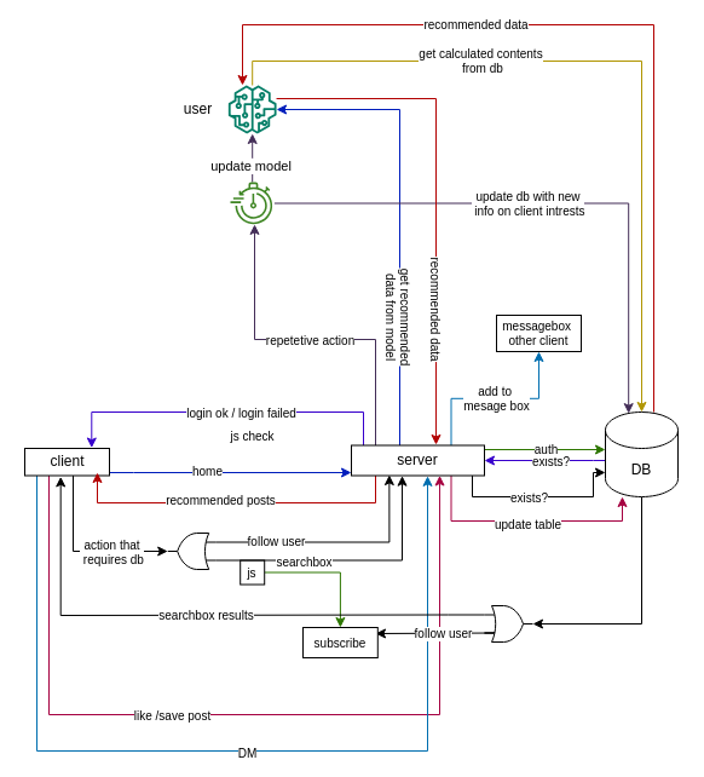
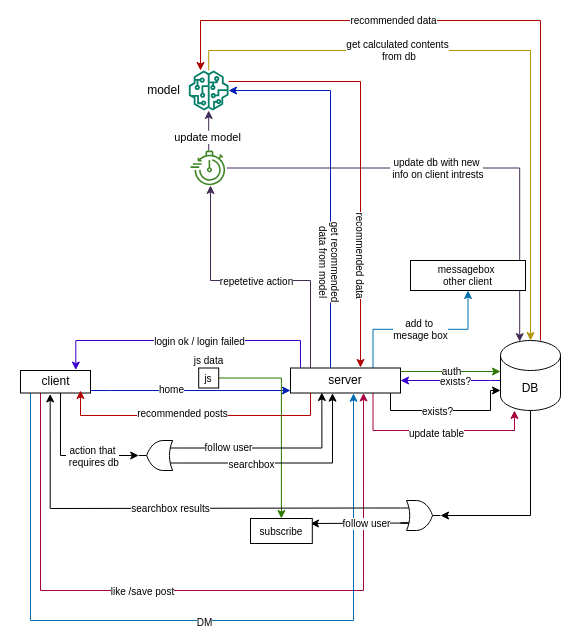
  <mxCell id="0" />
  <mxCell id="1" parent="0" />
  <mxCell id="2" value="" style="edgeStyle=orthogonalEdgeStyle;rounded=0;orthogonalLoop=1;jettySize=auto;html=1;fillColor=#0050ef;strokeColor=#001DBC;" edge="1" parent="1" source="10" target="33"><mxGeometry relative="1" as="geometry"><Array as="points"><mxPoint x="110" y="390" /><mxPoint x="110" y="390" /></Array></mxGeometry></mxCell>
  <mxCell id="3" value="home" style="edgeLabel;html=1;align=center;verticalAlign=middle;resizable=0;points=[];fontSize=10;" vertex="1" connectable="0" parent="2"><mxGeometry x="-0.091" relative="1" as="geometry"><mxPoint x="-11" y="-2" as="offset" /></mxGeometry></mxCell>
  <mxCell id="4" style="edgeStyle=orthogonalEdgeStyle;rounded=0;orthogonalLoop=1;jettySize=auto;html=1;entryX=1;entryY=0.5;entryDx=0;entryDy=0;entryPerimeter=0;fontSize=10;" edge="1" parent="1" source="10" target="57"><mxGeometry relative="1" as="geometry"><Array as="points"><mxPoint x="60" y="455" /></Array></mxGeometry></mxCell>
  <mxCell id="5" value="action that&lt;br&gt;&amp;nbsp;requires db" style="edgeLabel;html=1;align=center;verticalAlign=middle;resizable=0;points=[];fontSize=10;rotation=0;" vertex="1" connectable="0" parent="4"><mxGeometry x="0.027" y="1" relative="1" as="geometry"><mxPoint x="22" y="1" as="offset" /></mxGeometry></mxCell>
  <mxCell id="6" style="edgeStyle=orthogonalEdgeStyle;rounded=0;orthogonalLoop=1;jettySize=auto;html=1;fontSize=10;entryX=0.664;entryY=0.999;entryDx=0;entryDy=0;fillColor=#d80073;strokeColor=#A50040;entryPerimeter=0;" edge="1" parent="1" source="10" target="33"><mxGeometry relative="1" as="geometry"><mxPoint x="55" y="621.667" as="targetPoint" /><Array as="points"><mxPoint x="40" y="590" /><mxPoint x="363" y="590" /></Array></mxGeometry></mxCell>
  <mxCell id="7" value="like /save post" style="edgeLabel;html=1;align=center;verticalAlign=middle;resizable=0;points=[];fontSize=10;" vertex="1" connectable="0" parent="6"><mxGeometry x="-0.27" relative="1" as="geometry"><mxPoint x="37" as="offset" /></mxGeometry></mxCell>
  <mxCell id="8" style="edgeStyle=orthogonalEdgeStyle;rounded=0;orthogonalLoop=1;jettySize=auto;html=1;entryX=0.573;entryY=1.014;entryDx=0;entryDy=0;entryPerimeter=0;fontSize=10;fillColor=#1ba1e2;strokeColor=#006EAF;" edge="1" parent="1" source="10" target="33"><mxGeometry relative="1" as="geometry"><Array as="points"><mxPoint x="30" y="620" /><mxPoint x="353" y="620" /></Array></mxGeometry></mxCell>
  <mxCell id="9" value="DM" style="edgeLabel;html=1;align=center;verticalAlign=middle;resizable=0;points=[];fontSize=10;" vertex="1" connectable="0" parent="8"><mxGeometry x="0.032" y="-1" relative="1" as="geometry"><mxPoint as="offset" /></mxGeometry></mxCell>
  <mxCell id="10" value="client" style="html=1;" vertex="1" parent="1"><mxGeometry x="20" y="370" width="70" height="22.5" as="geometry" /></mxCell>
  <mxCell id="11" style="edgeStyle=orthogonalEdgeStyle;rounded=0;orthogonalLoop=1;jettySize=auto;html=1;fontSize=10;fillColor=#e51400;strokeColor=#B20000;" edge="1" parent="1" source="16" target="43"><mxGeometry relative="1" as="geometry"><Array as="points"><mxPoint x="540" y="20" /><mxPoint x="200" y="20" /></Array></mxGeometry></mxCell>
  <mxCell id="12" value="recommended data" style="edgeLabel;html=1;align=center;verticalAlign=middle;resizable=0;points=[];fontSize=10;" vertex="1" connectable="0" parent="11"><mxGeometry x="0.317" y="-1" relative="1" as="geometry"><mxPoint as="offset" /></mxGeometry></mxCell>
  <mxCell id="13" style="edgeStyle=orthogonalEdgeStyle;rounded=0;orthogonalLoop=1;jettySize=auto;html=1;fontSize=10;fillColor=#6a00ff;strokeColor=#3700CC;" edge="1" parent="1" source="16" target="33"><mxGeometry relative="1" as="geometry"><Array as="points"><mxPoint x="490" y="380" /><mxPoint x="490" y="380" /></Array></mxGeometry></mxCell>
  <mxCell id="14" value="exists?" style="edgeLabel;html=1;align=center;verticalAlign=middle;resizable=0;points=[];fontSize=10;" vertex="1" connectable="0" parent="13"><mxGeometry x="-0.072" relative="1" as="geometry"><mxPoint as="offset" /></mxGeometry></mxCell>
  <mxCell id="15" style="edgeStyle=orthogonalEdgeStyle;rounded=0;orthogonalLoop=1;jettySize=auto;html=1;entryX=1;entryY=0.5;entryDx=0;entryDy=0;entryPerimeter=0;fontSize=10;" edge="1" parent="1" source="16" target="52"><mxGeometry relative="1" as="geometry"><Array as="points"><mxPoint x="530" y="515" /></Array></mxGeometry></mxCell>
  <mxCell id="16" value="DB" style="shape=cylinder3;whiteSpace=wrap;html=1;boundedLbl=1;backgroundOutline=1;size=15;" vertex="1" parent="1"><mxGeometry x="500" y="340" width="60" height="70" as="geometry" /></mxCell>
  <mxCell id="17" style="edgeStyle=orthogonalEdgeStyle;rounded=0;orthogonalLoop=1;jettySize=auto;html=1;fillColor=#e51400;strokeColor=#B20000;" edge="1" parent="1" source="33"><mxGeometry relative="1" as="geometry"><mxPoint x="80" y="390" as="targetPoint" /><Array as="points"><mxPoint x="310" y="415" /><mxPoint x="80" y="415" /><mxPoint x="80" y="390" /></Array></mxGeometry></mxCell>
  <mxCell id="18" value="recommended posts" style="edgeLabel;html=1;align=center;verticalAlign=middle;resizable=0;points=[];fontSize=10;" vertex="1" connectable="0" parent="17"><mxGeometry x="0.089" y="-3" relative="1" as="geometry"><mxPoint as="offset" /></mxGeometry></mxCell>
  <mxCell id="19" style="edgeStyle=orthogonalEdgeStyle;rounded=0;orthogonalLoop=1;jettySize=auto;html=1;fillColor=#76608a;strokeColor=#432D57;" edge="1" parent="1" source="33" target="38"><mxGeometry relative="1" as="geometry"><mxPoint x="210" y="180" as="targetPoint" /><Array as="points"><mxPoint x="310" y="280" /><mxPoint x="210" y="280" /></Array></mxGeometry></mxCell>
  <mxCell id="20" value="repetetive action" style="edgeLabel;html=1;align=center;verticalAlign=middle;resizable=0;points=[];fontSize=10;" vertex="1" connectable="0" parent="19"><mxGeometry x="-0.093" relative="1" as="geometry"><mxPoint x="-14" as="offset" /></mxGeometry></mxCell>
  <mxCell id="21" style="edgeStyle=orthogonalEdgeStyle;rounded=0;orthogonalLoop=1;jettySize=auto;html=1;fillColor=#0050ef;strokeColor=#001DBC;" edge="1" parent="1" source="33" target="43"><mxGeometry relative="1" as="geometry"><mxPoint x="360" y="80" as="targetPoint" /><Array as="points"><mxPoint x="330" y="90" /></Array></mxGeometry></mxCell>
  <mxCell id="22" value="get recommended &lt;br style=&quot;font-size: 10px;&quot;&gt;data from model" style="edgeLabel;html=1;align=center;verticalAlign=middle;resizable=0;points=[];rotation=90;fontSize=10;" vertex="1" connectable="0" parent="21"><mxGeometry x="-0.168" y="1" relative="1" as="geometry"><mxPoint y="51" as="offset" /></mxGeometry></mxCell>
  <mxCell id="23" style="edgeStyle=orthogonalEdgeStyle;rounded=0;orthogonalLoop=1;jettySize=auto;html=1;fontSize=10;fillColor=#60a917;strokeColor=#2D7600;" edge="1" parent="1" source="33"><mxGeometry relative="1" as="geometry"><mxPoint x="500" y="371" as="targetPoint" /><Array as="points"><mxPoint x="450" y="371" /></Array></mxGeometry></mxCell>
  <mxCell id="24" value="auth" style="edgeLabel;html=1;align=center;verticalAlign=middle;resizable=0;points=[];fontSize=10;" vertex="1" connectable="0" parent="23"><mxGeometry x="0.194" relative="1" as="geometry"><mxPoint x="-10" y="-1" as="offset" /></mxGeometry></mxCell>
  <mxCell id="25" style="edgeStyle=orthogonalEdgeStyle;rounded=0;orthogonalLoop=1;jettySize=auto;html=1;entryX=0.79;entryY=-0.02;entryDx=0;entryDy=0;entryPerimeter=0;fontSize=10;fillColor=#6a00ff;strokeColor=#3700CC;" edge="1" parent="1" source="33" target="10"><mxGeometry relative="1" as="geometry"><Array as="points"><mxPoint x="300" y="340" /><mxPoint x="75" y="340" /></Array></mxGeometry></mxCell>
  <mxCell id="26" value="login ok / login failed" style="edgeLabel;html=1;align=center;verticalAlign=middle;resizable=0;points=[];fontSize=10;" vertex="1" connectable="0" parent="25"><mxGeometry x="-0.188" y="-2" relative="1" as="geometry"><mxPoint x="-15" y="2" as="offset" /></mxGeometry></mxCell>
  <mxCell id="27" style="edgeStyle=orthogonalEdgeStyle;rounded=0;orthogonalLoop=1;jettySize=auto;html=1;entryX=0;entryY=0.714;entryDx=0;entryDy=0;entryPerimeter=0;fontSize=10;" edge="1" parent="1" source="33" target="16"><mxGeometry relative="1" as="geometry"><Array as="points"><mxPoint x="390" y="410" /><mxPoint x="490" y="410" /><mxPoint x="490" y="390" /></Array></mxGeometry></mxCell>
  <mxCell id="28" value="exists?" style="edgeLabel;html=1;align=center;verticalAlign=middle;resizable=0;points=[];fontSize=10;" vertex="1" connectable="0" parent="27"><mxGeometry x="-0.136" relative="1" as="geometry"><mxPoint as="offset" /></mxGeometry></mxCell>
  <mxCell id="29" style="edgeStyle=orthogonalEdgeStyle;rounded=0;orthogonalLoop=1;jettySize=auto;html=1;exitX=0.75;exitY=1;exitDx=0;exitDy=0;fontSize=10;fillColor=#d80073;strokeColor=#A50040;" edge="1" parent="1" source="33" target="16"><mxGeometry relative="1" as="geometry"><mxPoint x="520" y="410" as="targetPoint" /><Array as="points"><mxPoint x="373" y="430" /><mxPoint x="514" y="430" /></Array></mxGeometry></mxCell>
  <mxCell id="30" value="update table" style="edgeLabel;html=1;align=center;verticalAlign=middle;resizable=0;points=[];fontSize=10;" vertex="1" connectable="0" parent="29"><mxGeometry x="-0.0" y="-2" relative="1" as="geometry"><mxPoint as="offset" /></mxGeometry></mxCell>
  <mxCell id="31" style="edgeStyle=orthogonalEdgeStyle;rounded=0;orthogonalLoop=1;jettySize=auto;html=1;exitX=0.75;exitY=0;exitDx=0;exitDy=0;entryX=0.5;entryY=1;entryDx=0;entryDy=0;fontSize=10;fillColor=#1ba1e2;strokeColor=#006EAF;" edge="1" parent="1" source="33" target="59"><mxGeometry relative="1" as="geometry" /></mxCell>
  <mxCell id="32" value="add to&amp;nbsp;&lt;br&gt;mesage box" style="edgeLabel;html=1;align=center;verticalAlign=middle;resizable=0;points=[];fontSize=10;" vertex="1" connectable="0" parent="31"><mxGeometry x="-0.128" relative="1" as="geometry"><mxPoint x="11" as="offset" /></mxGeometry></mxCell>
  <mxCell id="33" value="server" style="whiteSpace=wrap;html=1;" vertex="1" parent="1"><mxGeometry x="290" y="367.5" width="110" height="25" as="geometry" /></mxCell>
  <mxCell id="34" style="edgeStyle=orthogonalEdgeStyle;rounded=0;orthogonalLoop=1;jettySize=auto;html=1;fillColor=#76608a;strokeColor=#432D57;" edge="1" parent="1" source="38" target="43"><mxGeometry relative="1" as="geometry" /></mxCell>
  <mxCell id="35" value="update model" style="edgeLabel;html=1;align=center;verticalAlign=middle;resizable=0;points=[];" vertex="1" connectable="0" parent="34"><mxGeometry x="-0.279" y="2" relative="1" as="geometry"><mxPoint as="offset" /></mxGeometry></mxCell>
  <mxCell id="36" style="edgeStyle=orthogonalEdgeStyle;rounded=0;orthogonalLoop=1;jettySize=auto;html=1;fillColor=#76608a;strokeColor=#432D57;entryX=0.32;entryY=0.016;entryDx=0;entryDy=0;entryPerimeter=0;" edge="1" parent="1" source="38" target="16"><mxGeometry relative="1" as="geometry"><mxPoint x="520" y="330" as="targetPoint" /><Array as="points"><mxPoint x="519" y="168" /></Array></mxGeometry></mxCell>
  <mxCell id="37" value="update db with new&lt;br style=&quot;font-size: 10px;&quot;&gt;&amp;nbsp;info on client intrests" style="edgeLabel;html=1;align=center;verticalAlign=middle;resizable=0;points=[];fontSize=10;" vertex="1" connectable="0" parent="36"><mxGeometry x="-0.678" y="-1" relative="1" as="geometry"><mxPoint x="134" y="-1" as="offset" /></mxGeometry></mxCell>
  <mxCell id="38" value="" style="sketch=0;outlineConnect=0;fontColor=#232F3E;gradientColor=none;fillColor=#3F8624;strokeColor=none;dashed=0;verticalLabelPosition=bottom;verticalAlign=top;align=center;html=1;fontSize=12;fontStyle=0;aspect=fixed;pointerEvents=1;shape=mxgraph.aws4.backup_recovery_time_objective;" vertex="1" parent="1"><mxGeometry x="190" y="150" width="36.4" height="35" as="geometry" /></mxCell>
  <mxCell id="39" style="edgeStyle=orthogonalEdgeStyle;rounded=0;orthogonalLoop=1;jettySize=auto;html=1;fillColor=#e51400;strokeColor=#B20000;" edge="1" parent="1" source="43"><mxGeometry relative="1" as="geometry"><mxPoint x="260.002" y="80.48" as="sourcePoint" /><mxPoint x="360" y="367" as="targetPoint" /><Array as="points"><mxPoint x="360" y="81" /><mxPoint x="360" y="367" /></Array></mxGeometry></mxCell>
  <mxCell id="40" value="recommended data" style="edgeLabel;html=1;align=center;verticalAlign=middle;resizable=0;points=[];rotation=90;fontSize=10;" vertex="1" connectable="0" parent="39"><mxGeometry x="0.258" y="1" relative="1" as="geometry"><mxPoint y="42" as="offset" /></mxGeometry></mxCell>
  <mxCell id="41" style="edgeStyle=orthogonalEdgeStyle;rounded=0;orthogonalLoop=1;jettySize=auto;html=1;fontSize=10;fillColor=#e3c800;strokeColor=#B09500;" edge="1" parent="1" source="43" target="16"><mxGeometry relative="1" as="geometry"><Array as="points"><mxPoint x="208" y="50" /><mxPoint x="530" y="50" /></Array></mxGeometry></mxCell>
  <mxCell id="42" value="get calculated contents&lt;br&gt;&amp;nbsp;from db" style="edgeLabel;html=1;align=center;verticalAlign=middle;resizable=0;points=[];fontSize=10;" vertex="1" connectable="0" parent="41"><mxGeometry x="-0.257" y="1" relative="1" as="geometry"><mxPoint x="-27" as="offset" /></mxGeometry></mxCell>
  <mxCell id="43" value="" style="sketch=0;outlineConnect=0;fontColor=#232F3E;gradientColor=none;fillColor=#067F68;strokeColor=none;dashed=0;verticalLabelPosition=bottom;verticalAlign=top;align=center;html=1;fontSize=12;fontStyle=0;aspect=fixed;pointerEvents=1;shape=mxgraph.aws4.sagemaker_model;" vertex="1" parent="1"><mxGeometry x="188.2" y="70" width="40" height="40" as="geometry" /></mxCell>
- <mxCell id="44" value="user" style="text;html=1;align=center;verticalAlign=middle;resizable=0;points=[];autosize=1;strokeColor=none;fillColor=none;" vertex="1" parent="1"><mxGeometry x="138.2" y="80" width="50" height="20" as="geometry" /></mxCell>
+ <mxCell id="44" value="model" style="text;html=1;align=center;verticalAlign=middle;resizable=0;points=[];autosize=1;strokeColor=none;fillColor=none;" vertex="1" parent="1"><mxGeometry x="138.2" y="80" width="50" height="20" as="geometry" /></mxCell>
  <mxCell id="45" style="edgeStyle=orthogonalEdgeStyle;rounded=0;orthogonalLoop=1;jettySize=auto;html=1;fontSize=10;fillColor=#60a917;strokeColor=#2D7600;" edge="1" parent="1" source="46" target="58"><mxGeometry relative="1" as="geometry" /></mxCell>
- <mxCell id="46" value="js" style="rounded=0;whiteSpace=wrap;html=1;fontSize=10;" vertex="1" parent="1"><mxGeometry x="198.2" y="462.5" width="20" height="20" as="geometry" /></mxCell>
- <mxCell id="47" value="&lt;font style=&quot;font-size: 10px&quot;&gt;js check&lt;/font&gt;" style="text;html=1;align=center;verticalAlign=middle;resizable=0;points=[];autosize=1;strokeColor=none;fillColor=none;fontSize=4;" vertex="1" parent="1"><mxGeometry x="183.2" y="355" width="50" height="10" as="geometry" /></mxCell>
+ <mxCell id="46" value="js" style="rounded=0;whiteSpace=wrap;html=1;fontSize=10;" vertex="1" parent="1"><mxGeometry x="198.2" y="367.5" width="20" height="20" as="geometry" /></mxCell>
+ <mxCell id="47" value="&lt;font style=&quot;font-size: 10px&quot;&gt;js data&lt;/font&gt;" style="text;html=1;align=center;verticalAlign=middle;resizable=0;points=[];autosize=1;strokeColor=none;fillColor=none;fontSize=4;" vertex="1" parent="1"><mxGeometry x="183.2" y="355" width="50" height="10" as="geometry" /></mxCell>
  <mxCell id="48" style="edgeStyle=orthogonalEdgeStyle;rounded=0;orthogonalLoop=1;jettySize=auto;html=1;fontSize=10;exitX=0;exitY=0.25;exitDx=0;exitDy=0;exitPerimeter=0;entryX=0.424;entryY=1.041;entryDx=0;entryDy=0;entryPerimeter=0;" edge="1" parent="1" source="52" target="10"><mxGeometry relative="1" as="geometry"><mxPoint x="350" y="448" as="targetPoint" /><Array as="points"><mxPoint x="370" y="508" /><mxPoint x="50" y="508" /></Array></mxGeometry></mxCell>
  <mxCell id="49" value="searchbox results" style="edgeLabel;html=1;align=center;verticalAlign=middle;resizable=0;points=[];fontSize=10;" vertex="1" connectable="0" parent="48"><mxGeometry x="-0.007" relative="1" as="geometry"><mxPoint as="offset" /></mxGeometry></mxCell>
  <mxCell id="50" style="edgeStyle=orthogonalEdgeStyle;rounded=0;orthogonalLoop=1;jettySize=auto;html=1;exitX=0;exitY=0.75;exitDx=0;exitDy=0;exitPerimeter=0;fontSize=10;" edge="1" parent="1" source="52"><mxGeometry relative="1" as="geometry"><mxPoint x="310" y="523" as="targetPoint" /><Array as="points"><mxPoint x="410" y="523" /><mxPoint x="360" y="523" /></Array></mxGeometry></mxCell>
  <mxCell id="51" value="follow user" style="edgeLabel;html=1;align=center;verticalAlign=middle;resizable=0;points=[];fontSize=10;" vertex="1" connectable="0" parent="50"><mxGeometry x="-0.009" relative="1" as="geometry"><mxPoint as="offset" /></mxGeometry></mxCell>
  <mxCell id="52" value="" style="verticalLabelPosition=bottom;shadow=0;dashed=0;align=center;html=1;verticalAlign=top;shape=mxgraph.electrical.logic_gates.logic_gate;operation=or;fontSize=10;" vertex="1" parent="1"><mxGeometry x="400" y="500" width="40" height="30" as="geometry" /></mxCell>
  <mxCell id="53" style="edgeStyle=orthogonalEdgeStyle;rounded=0;orthogonalLoop=1;jettySize=auto;html=1;exitX=0;exitY=0.75;exitDx=0;exitDy=0;exitPerimeter=0;entryX=0.285;entryY=0.98;entryDx=0;entryDy=0;entryPerimeter=0;fontSize=10;" edge="1" parent="1" source="57" target="33"><mxGeometry relative="1" as="geometry" /></mxCell>
  <mxCell id="54" value="follow user" style="edgeLabel;html=1;align=center;verticalAlign=middle;resizable=0;points=[];fontSize=10;" vertex="1" connectable="0" parent="53"><mxGeometry x="-0.511" y="1" relative="1" as="geometry"><mxPoint as="offset" /></mxGeometry></mxCell>
  <mxCell id="55" style="edgeStyle=orthogonalEdgeStyle;rounded=0;orthogonalLoop=1;jettySize=auto;html=1;exitX=0;exitY=0.25;exitDx=0;exitDy=0;exitPerimeter=0;entryX=0.382;entryY=1.007;entryDx=0;entryDy=0;entryPerimeter=0;fontSize=10;" edge="1" parent="1" source="57" target="33"><mxGeometry relative="1" as="geometry" /></mxCell>
  <mxCell id="56" value="searchbox" style="edgeLabel;html=1;align=center;verticalAlign=middle;resizable=0;points=[];fontSize=10;" vertex="1" connectable="0" parent="55"><mxGeometry x="-0.352" relative="1" as="geometry"><mxPoint y="1" as="offset" /></mxGeometry></mxCell>
  <mxCell id="57" value="" style="verticalLabelPosition=bottom;shadow=0;dashed=0;align=center;html=1;verticalAlign=top;shape=mxgraph.electrical.logic_gates.logic_gate;operation=or;fontSize=10;rotation=-180;" vertex="1" parent="1"><mxGeometry x="138.2" y="440" width="40" height="30" as="geometry" /></mxCell>
  <mxCell id="58" value="subscribe" style="rounded=0;whiteSpace=wrap;html=1;fontSize=10;" vertex="1" parent="1"><mxGeometry x="250" y="518" width="61.8" height="25" as="geometry" /></mxCell>
- <mxCell id="59" value="messagebox&amp;nbsp;&lt;br&gt;other client" style="whiteSpace=wrap;html=1;fontSize=10;" vertex="1" parent="1"><mxGeometry x="410" y="260" width="70" height="30" as="geometry" /></mxCell>
+ <mxCell id="59" value="messagebox&amp;nbsp;&lt;br&gt;other client" style="whiteSpace=wrap;html=1;fontSize=10;" vertex="1" parent="1"><mxGeometry x="410" y="260" width="115" height="30" as="geometry" /></mxCell>
